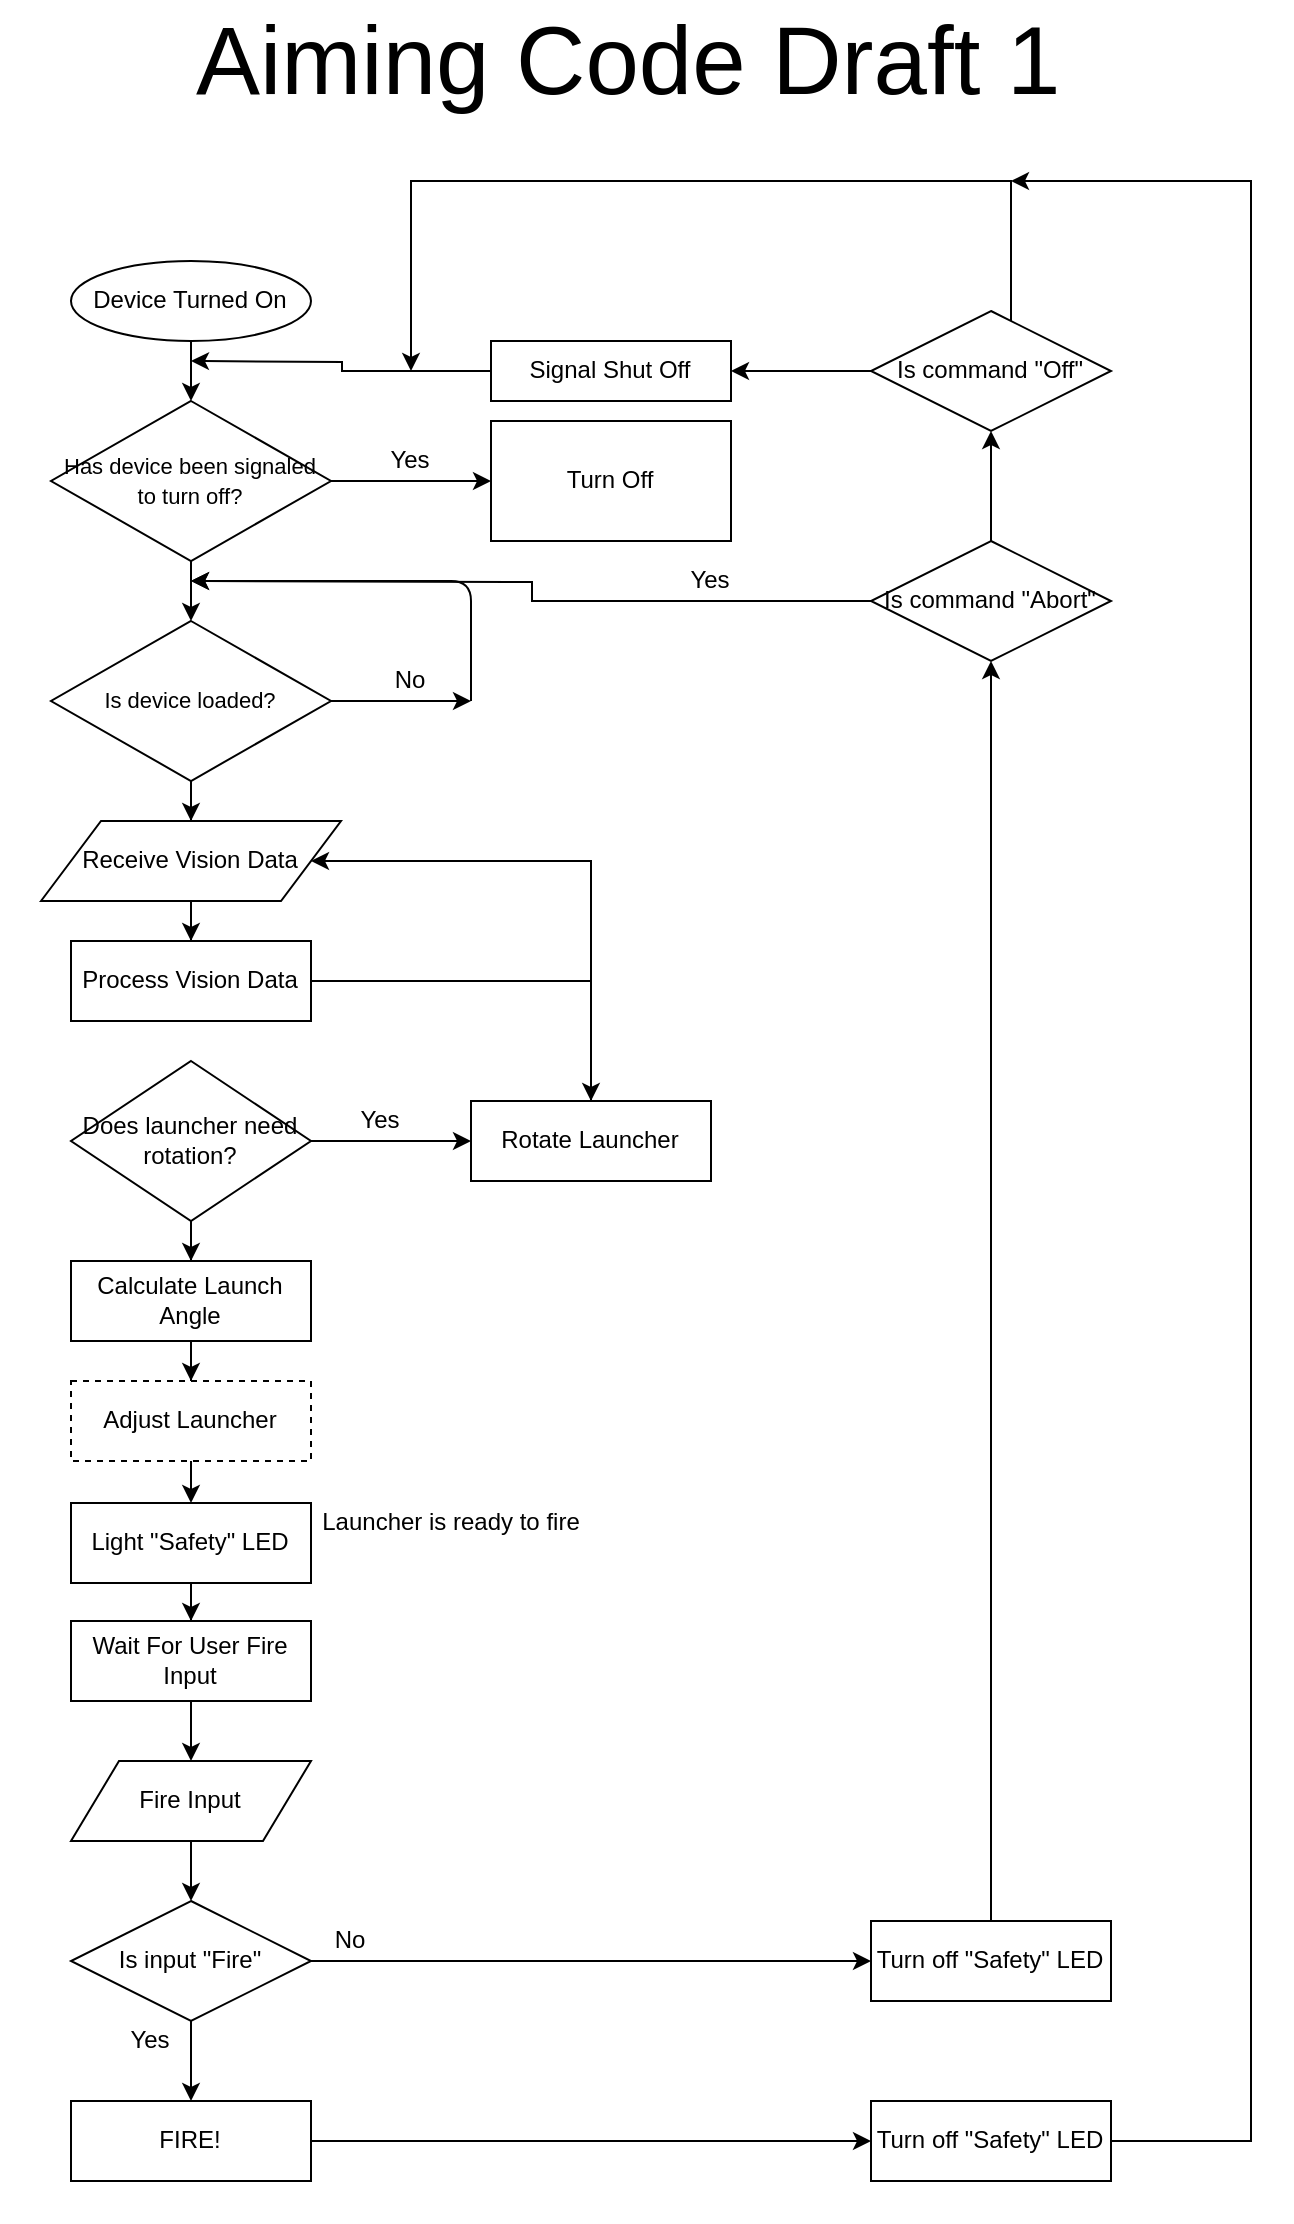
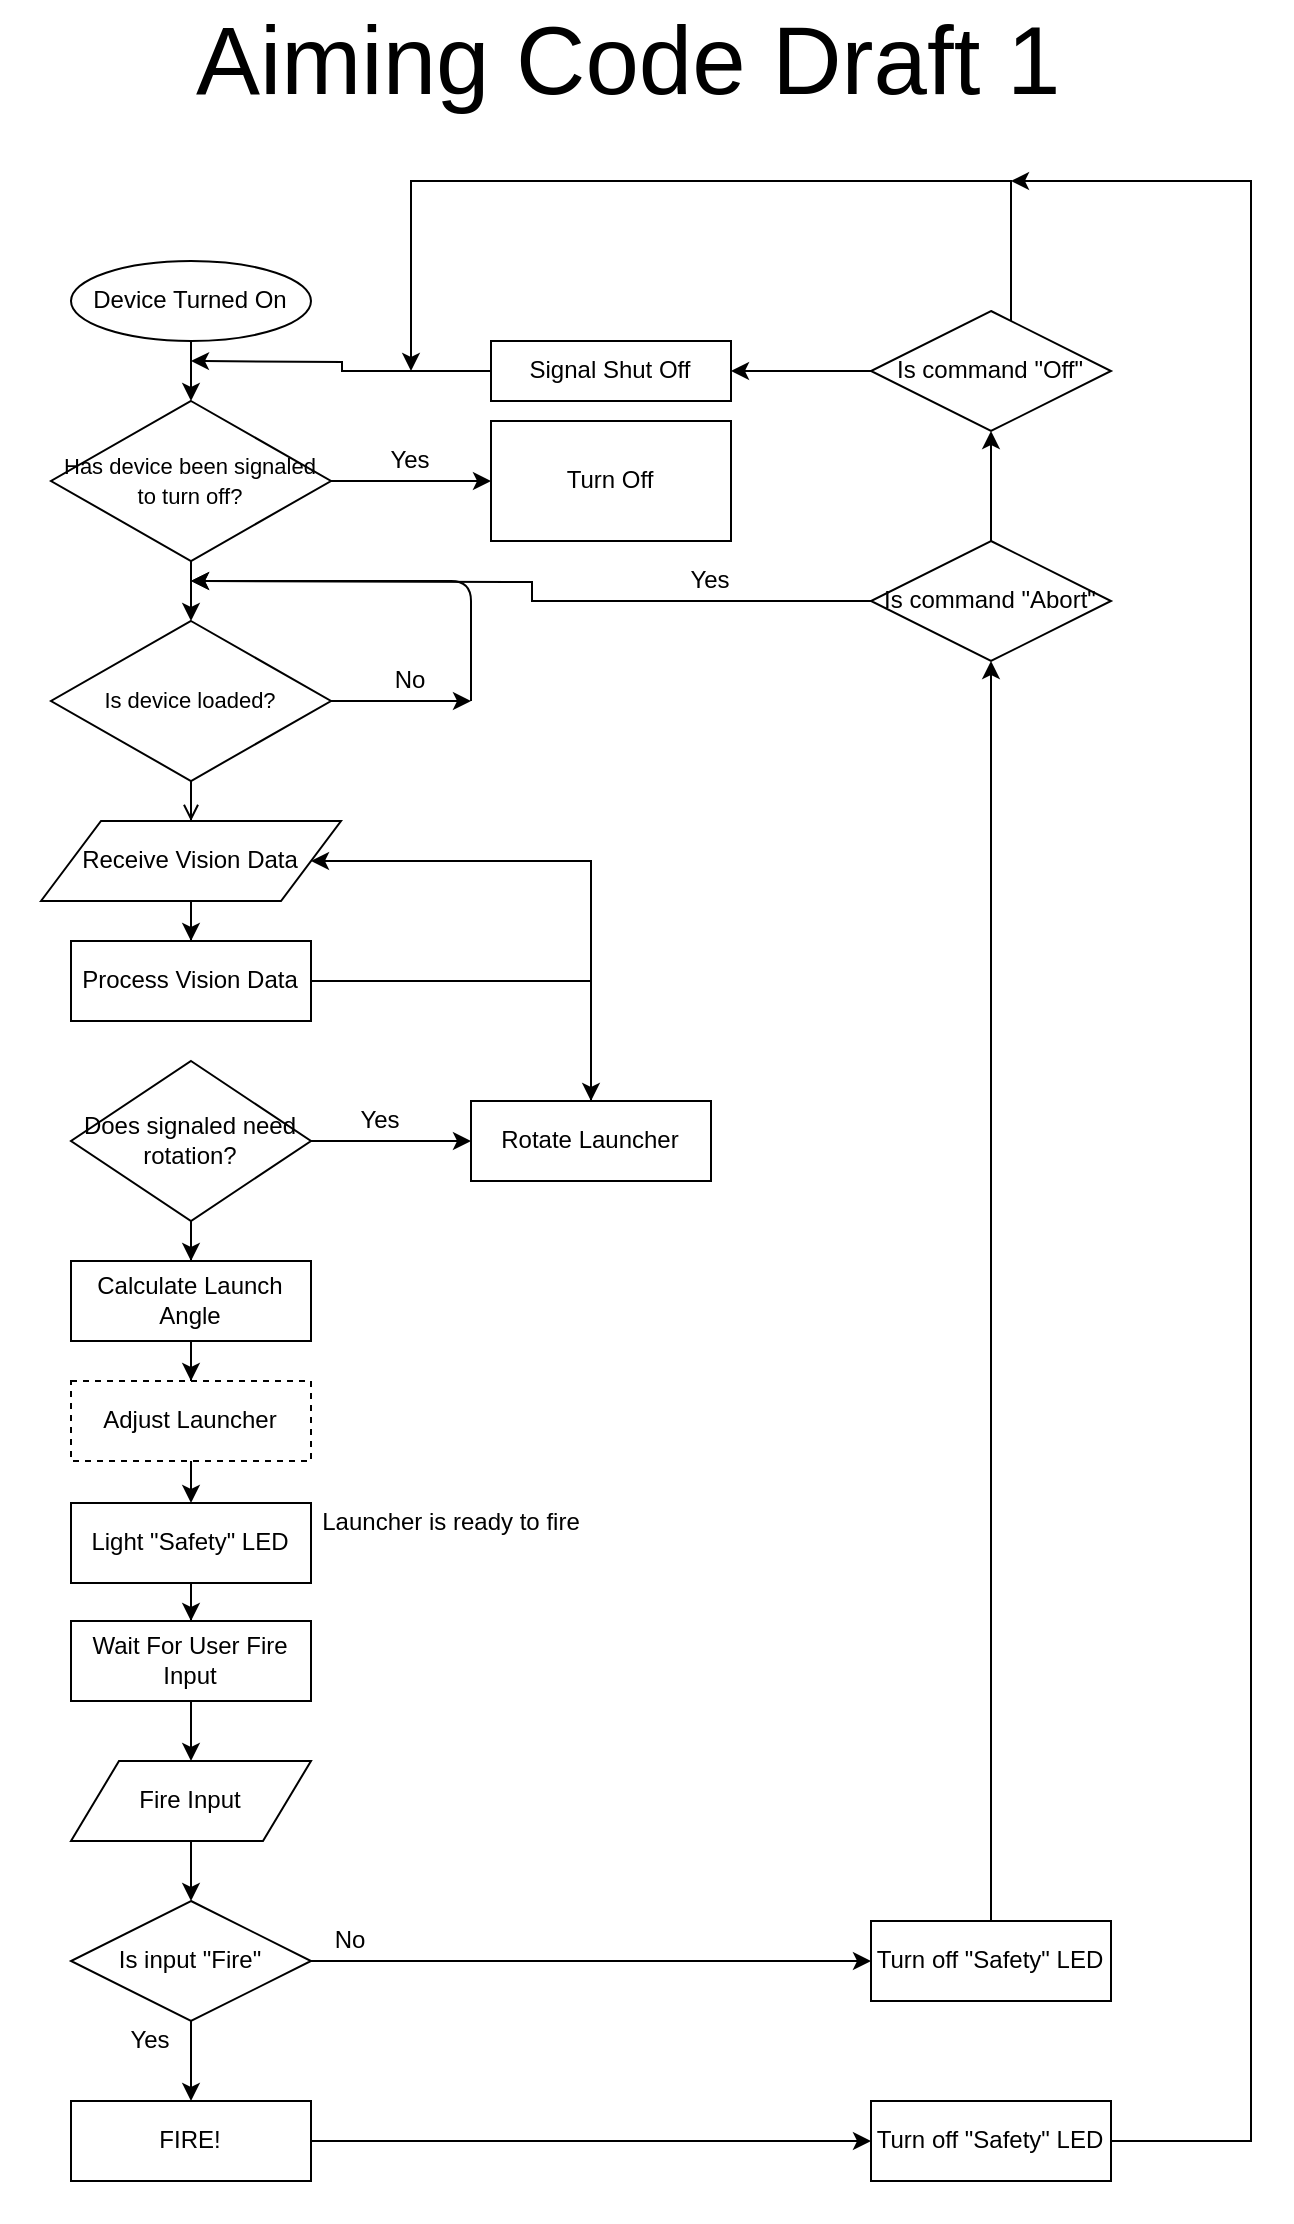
  <mxCell id="0" />
  <mxCell id="1" parent="0" />
  <mxCell id="2" value="Device Turned On" style="ellipse;whiteSpace=wrap;html=1;" vertex="1" parent="1"><mxGeometry x="35" y="130" width="120" height="40" as="geometry" /></mxCell>
  <mxCell id="3" value="" style="endArrow=classic;html=1;exitX=0.5;exitY=1;exitDx=0;exitDy=0;entryX=0.5;entryY=0;entryDx=0;entryDy=0;" edge="1" parent="1" source="2" target="6"><mxGeometry width="50" height="50" relative="1" as="geometry"><mxPoint x="385" y="490" as="sourcePoint" /><mxPoint x="95" y="170" as="targetPoint" /><Array as="points" /></mxGeometry></mxCell>
  <mxCell id="4" value="" style="edgeStyle=orthogonalEdgeStyle;rounded=0;orthogonalLoop=1;jettySize=auto;html=1;" edge="1" parent="1" source="6"><mxGeometry relative="1" as="geometry"><mxPoint x="245" y="240" as="targetPoint" /></mxGeometry></mxCell>
  <mxCell id="5" value="" style="edgeStyle=orthogonalEdgeStyle;rounded=0;orthogonalLoop=1;jettySize=auto;html=1;" edge="1" parent="1" source="6" target="9"><mxGeometry relative="1" as="geometry" /></mxCell>
  <mxCell id="6" value="&lt;font style=&quot;font-size: 11px&quot;&gt;Has device been signaled to turn off?&lt;/font&gt;" style="rhombus;whiteSpace=wrap;html=1;" vertex="1" parent="1"><mxGeometry x="25" y="200" width="140" height="80" as="geometry" /></mxCell>
  <mxCell id="7" value="" style="edgeStyle=orthogonalEdgeStyle;rounded=0;orthogonalLoop=1;jettySize=auto;html=1;" edge="1" parent="1" source="9"><mxGeometry relative="1" as="geometry"><mxPoint x="235" y="350" as="targetPoint" /></mxGeometry></mxCell>
- <mxCell id="8" value="" style="edgeStyle=orthogonalEdgeStyle;rounded=0;orthogonalLoop=1;jettySize=auto;html=1;" edge="1" parent="1" source="9" target="15"><mxGeometry relative="1" as="geometry" /></mxCell>
+ <mxCell id="8" value="" style="edgeStyle=orthogonalEdgeStyle;rounded=0;orthogonalLoop=1;jettySize=auto;html=1;endArrow=open;" edge="1" parent="1" source="9" target="15"><mxGeometry relative="1" as="geometry" /></mxCell>
  <mxCell id="9" value="&lt;font style=&quot;font-size: 11px&quot;&gt;Is device loaded?&lt;/font&gt;" style="rhombus;whiteSpace=wrap;html=1;" vertex="1" parent="1"><mxGeometry x="25" y="310" width="140" height="80" as="geometry" /></mxCell>
  <mxCell id="10" value="Yes" style="text;html=1;strokeColor=none;fillColor=none;align=center;verticalAlign=middle;whiteSpace=wrap;rounded=0;" vertex="1" parent="1"><mxGeometry x="185" y="220" width="40" height="20" as="geometry" /></mxCell>
  <mxCell id="11" value="Turn Off" style="rounded=0;whiteSpace=wrap;html=1;" vertex="1" parent="1"><mxGeometry x="245" y="210" width="120" height="60" as="geometry" /></mxCell>
  <mxCell id="12" value="No" style="text;html=1;strokeColor=none;fillColor=none;align=center;verticalAlign=middle;whiteSpace=wrap;rounded=0;" vertex="1" parent="1"><mxGeometry x="185" y="330" width="40" height="20" as="geometry" /></mxCell>
  <mxCell id="13" value="" style="endArrow=classic;html=1;" edge="1" parent="1"><mxGeometry width="50" height="50" relative="1" as="geometry"><mxPoint x="235" y="350" as="sourcePoint" /><mxPoint x="95" y="290" as="targetPoint" /><Array as="points"><mxPoint x="235" y="290" /></Array></mxGeometry></mxCell>
  <mxCell id="14" value="" style="edgeStyle=orthogonalEdgeStyle;rounded=0;orthogonalLoop=1;jettySize=auto;html=1;" edge="1" parent="1" source="15" target="17"><mxGeometry relative="1" as="geometry" /></mxCell>
  <mxCell id="15" value="Receive Vision Data" style="shape=parallelogram;perimeter=parallelogramPerimeter;whiteSpace=wrap;html=1;" vertex="1" parent="1"><mxGeometry x="20" y="410" width="150" height="40" as="geometry" /></mxCell>
  <mxCell id="16" value="" style="edgeStyle=orthogonalEdgeStyle;rounded=0;orthogonalLoop=1;jettySize=auto;html=1;" edge="1" parent="1" source="17" target="22"><mxGeometry relative="1" as="geometry" /></mxCell>
  <mxCell id="17" value="Process Vision Data" style="rounded=0;whiteSpace=wrap;html=1;" vertex="1" parent="1"><mxGeometry x="35" y="470" width="120" height="40" as="geometry" /></mxCell>
  <mxCell id="18" value="" style="edgeStyle=orthogonalEdgeStyle;rounded=0;orthogonalLoop=1;jettySize=auto;html=1;" edge="1" parent="1" source="20"><mxGeometry relative="1" as="geometry"><mxPoint x="235" y="570" as="targetPoint" /></mxGeometry></mxCell>
  <mxCell id="19" value="" style="edgeStyle=orthogonalEdgeStyle;rounded=0;orthogonalLoop=1;jettySize=auto;html=1;" edge="1" parent="1" source="20" target="25"><mxGeometry relative="1" as="geometry"><mxPoint x="95" y="630" as="targetPoint" /></mxGeometry></mxCell>
- <mxCell id="20" value="Does launcher need rotation?" style="rhombus;whiteSpace=wrap;html=1;" vertex="1" parent="1"><mxGeometry x="35" y="530" width="120" height="80" as="geometry" /></mxCell>
+ <mxCell id="20" value="Does signaled need rotation?" style="rhombus;whiteSpace=wrap;html=1;" vertex="1" parent="1"><mxGeometry x="35" y="530" width="120" height="80" as="geometry" /></mxCell>
  <mxCell id="21" value="" style="edgeStyle=orthogonalEdgeStyle;rounded=0;orthogonalLoop=1;jettySize=auto;html=1;entryX=1;entryY=0.5;entryDx=0;entryDy=0;" edge="1" parent="1" source="22" target="15"><mxGeometry relative="1" as="geometry"><mxPoint x="295" y="420" as="targetPoint" /><Array as="points"><mxPoint x="295" y="430" /></Array></mxGeometry></mxCell>
  <mxCell id="22" value="Rotate Launcher" style="rounded=0;whiteSpace=wrap;html=1;" vertex="1" parent="1"><mxGeometry x="235" y="550" width="120" height="40" as="geometry" /></mxCell>
  <mxCell id="23" value="Yes" style="text;html=1;strokeColor=none;fillColor=none;align=center;verticalAlign=middle;whiteSpace=wrap;rounded=0;" vertex="1" parent="1"><mxGeometry x="170" y="550" width="40" height="20" as="geometry" /></mxCell>
  <mxCell id="24" value="" style="edgeStyle=orthogonalEdgeStyle;rounded=0;orthogonalLoop=1;jettySize=auto;html=1;" edge="1" parent="1" source="25" target="27"><mxGeometry relative="1" as="geometry" /></mxCell>
  <mxCell id="25" value="Calculate Launch Angle" style="rounded=0;whiteSpace=wrap;html=1;" vertex="1" parent="1"><mxGeometry x="35" y="630" width="120" height="40" as="geometry" /></mxCell>
  <mxCell id="26" value="" style="edgeStyle=orthogonalEdgeStyle;rounded=0;orthogonalLoop=1;jettySize=auto;html=1;" edge="1" parent="1" source="27" target="29"><mxGeometry relative="1" as="geometry" /></mxCell>
  <mxCell id="27" value="Adjust Launcher" style="rounded=0;whiteSpace=wrap;html=1;dashed=1;" vertex="1" parent="1"><mxGeometry x="35" y="690" width="120" height="40" as="geometry" /></mxCell>
  <mxCell id="28" value="" style="edgeStyle=orthogonalEdgeStyle;rounded=0;orthogonalLoop=1;jettySize=auto;html=1;" edge="1" parent="1" source="29" target="31"><mxGeometry relative="1" as="geometry" /></mxCell>
  <mxCell id="29" value="Light &quot;Safety&quot; LED" style="rounded=0;whiteSpace=wrap;html=1;" vertex="1" parent="1"><mxGeometry x="35" y="751" width="120" height="40" as="geometry" /></mxCell>
  <mxCell id="30" value="" style="edgeStyle=orthogonalEdgeStyle;rounded=0;orthogonalLoop=1;jettySize=auto;html=1;entryX=0.5;entryY=0;entryDx=0;entryDy=0;" edge="1" parent="1" source="31" target="34"><mxGeometry relative="1" as="geometry"><mxPoint x="95" y="930" as="targetPoint" /></mxGeometry></mxCell>
  <mxCell id="31" value="Wait For User Fire Input" style="rounded=0;whiteSpace=wrap;html=1;" vertex="1" parent="1"><mxGeometry x="35" y="810" width="120" height="40" as="geometry" /></mxCell>
  <mxCell id="32" value="Launcher is ready to fire" style="text;html=1;align=center;verticalAlign=middle;resizable=0;points=[];autosize=1;" vertex="1" parent="1"><mxGeometry x="155" y="751" width="140" height="20" as="geometry" /></mxCell>
  <mxCell id="33" value="" style="edgeStyle=orthogonalEdgeStyle;rounded=0;orthogonalLoop=1;jettySize=auto;html=1;" edge="1" parent="1" source="34" target="37"><mxGeometry relative="1" as="geometry" /></mxCell>
  <mxCell id="34" value="Fire Input" style="shape=parallelogram;perimeter=parallelogramPerimeter;whiteSpace=wrap;html=1;" vertex="1" parent="1"><mxGeometry x="35" y="880" width="120" height="40" as="geometry" /></mxCell>
  <mxCell id="35" value="" style="edgeStyle=orthogonalEdgeStyle;rounded=0;orthogonalLoop=1;jettySize=auto;html=1;" edge="1" parent="1" source="37"><mxGeometry relative="1" as="geometry"><mxPoint x="435" y="980" as="targetPoint" /></mxGeometry></mxCell>
  <mxCell id="36" value="" style="edgeStyle=orthogonalEdgeStyle;rounded=0;orthogonalLoop=1;jettySize=auto;html=1;" edge="1" parent="1" source="37"><mxGeometry relative="1" as="geometry"><mxPoint x="95" y="1050" as="targetPoint" /></mxGeometry></mxCell>
  <mxCell id="37" value="Is input &quot;Fire&quot;" style="rhombus;whiteSpace=wrap;html=1;" vertex="1" parent="1"><mxGeometry x="35" y="950" width="120" height="60" as="geometry" /></mxCell>
  <mxCell id="38" value="" style="edgeStyle=orthogonalEdgeStyle;rounded=0;orthogonalLoop=1;jettySize=auto;html=1;" edge="1" parent="1" source="39" target="41"><mxGeometry relative="1" as="geometry" /></mxCell>
  <mxCell id="39" value="FIRE!" style="rounded=0;whiteSpace=wrap;html=1;" vertex="1" parent="1"><mxGeometry x="35" y="1050" width="120" height="40" as="geometry" /></mxCell>
  <mxCell id="40" value="" style="edgeStyle=orthogonalEdgeStyle;rounded=0;orthogonalLoop=1;jettySize=auto;html=1;" edge="1" parent="1" source="41"><mxGeometry relative="1" as="geometry"><mxPoint x="505" y="90" as="targetPoint" /><Array as="points"><mxPoint x="625" y="1070" /><mxPoint x="625" y="90" /></Array></mxGeometry></mxCell>
  <mxCell id="41" value="Turn off &quot;Safety&quot; LED" style="rounded=0;whiteSpace=wrap;html=1;" vertex="1" parent="1"><mxGeometry x="435" y="1050" width="120" height="40" as="geometry" /></mxCell>
  <mxCell id="42" value="Yes" style="text;html=1;strokeColor=none;fillColor=none;align=center;verticalAlign=middle;whiteSpace=wrap;rounded=0;" vertex="1" parent="1"><mxGeometry x="55" y="1010" width="40" height="20" as="geometry" /></mxCell>
  <mxCell id="43" value="No" style="text;html=1;strokeColor=none;fillColor=none;align=center;verticalAlign=middle;whiteSpace=wrap;rounded=0;" vertex="1" parent="1"><mxGeometry x="155" y="960" width="40" height="20" as="geometry" /></mxCell>
  <mxCell id="44" value="" style="edgeStyle=orthogonalEdgeStyle;rounded=0;orthogonalLoop=1;jettySize=auto;html=1;" edge="1" parent="1" source="45"><mxGeometry relative="1" as="geometry"><mxPoint x="495" y="330" as="targetPoint" /></mxGeometry></mxCell>
  <mxCell id="45" value="Turn off &quot;Safety&quot; LED" style="rounded=0;whiteSpace=wrap;html=1;" vertex="1" parent="1"><mxGeometry x="435" y="960" width="120" height="40" as="geometry" /></mxCell>
  <mxCell id="46" value="" style="edgeStyle=orthogonalEdgeStyle;rounded=0;orthogonalLoop=1;jettySize=auto;html=1;" edge="1" parent="1" source="48"><mxGeometry relative="1" as="geometry"><mxPoint x="95" y="290" as="targetPoint" /></mxGeometry></mxCell>
  <mxCell id="47" value="" style="edgeStyle=orthogonalEdgeStyle;rounded=0;orthogonalLoop=1;jettySize=auto;html=1;" edge="1" parent="1" source="48" target="51"><mxGeometry relative="1" as="geometry" /></mxCell>
  <mxCell id="48" value="Is command &quot;Abort&quot;" style="rhombus;whiteSpace=wrap;html=1;" vertex="1" parent="1"><mxGeometry x="435" y="270" width="120" height="60" as="geometry" /></mxCell>
  <mxCell id="49" value="" style="edgeStyle=orthogonalEdgeStyle;rounded=0;orthogonalLoop=1;jettySize=auto;html=1;" edge="1" parent="1" source="51" target="54"><mxGeometry relative="1" as="geometry"><mxPoint x="355" y="170" as="targetPoint" /></mxGeometry></mxCell>
  <mxCell id="50" value="" style="edgeStyle=orthogonalEdgeStyle;rounded=0;orthogonalLoop=1;jettySize=auto;html=1;" edge="1" parent="1" source="51"><mxGeometry relative="1" as="geometry"><mxPoint x="205" y="185" as="targetPoint" /><Array as="points"><mxPoint x="505" y="90" /></Array></mxGeometry></mxCell>
  <mxCell id="51" value="Is command &quot;Off&quot;" style="rhombus;whiteSpace=wrap;html=1;" vertex="1" parent="1"><mxGeometry x="435" y="155" width="120" height="60" as="geometry" /></mxCell>
  <mxCell id="52" value="Yes" style="text;html=1;strokeColor=none;fillColor=none;align=center;verticalAlign=middle;whiteSpace=wrap;rounded=0;" vertex="1" parent="1"><mxGeometry x="335" y="280" width="40" height="20" as="geometry" /></mxCell>
  <mxCell id="53" value="" style="edgeStyle=orthogonalEdgeStyle;rounded=0;orthogonalLoop=1;jettySize=auto;html=1;" edge="1" parent="1" source="54"><mxGeometry relative="1" as="geometry"><mxPoint x="95" y="180" as="targetPoint" /></mxGeometry></mxCell>
  <mxCell id="54" value="Signal Shut Off" style="rounded=0;whiteSpace=wrap;html=1;" vertex="1" parent="1"><mxGeometry x="245" y="170" width="120" height="30" as="geometry" /></mxCell>
  <mxCell id="55" value="&lt;font style=&quot;font-size: 48px&quot;&gt;Aiming Code Draft 1&lt;/font&gt;" style="text;html=1;strokeColor=none;fillColor=none;align=left;verticalAlign=middle;whiteSpace=wrap;rounded=0;" vertex="1" parent="1"><mxGeometry x="96" y="20" width="454" height="20" as="geometry" /></mxCell>
